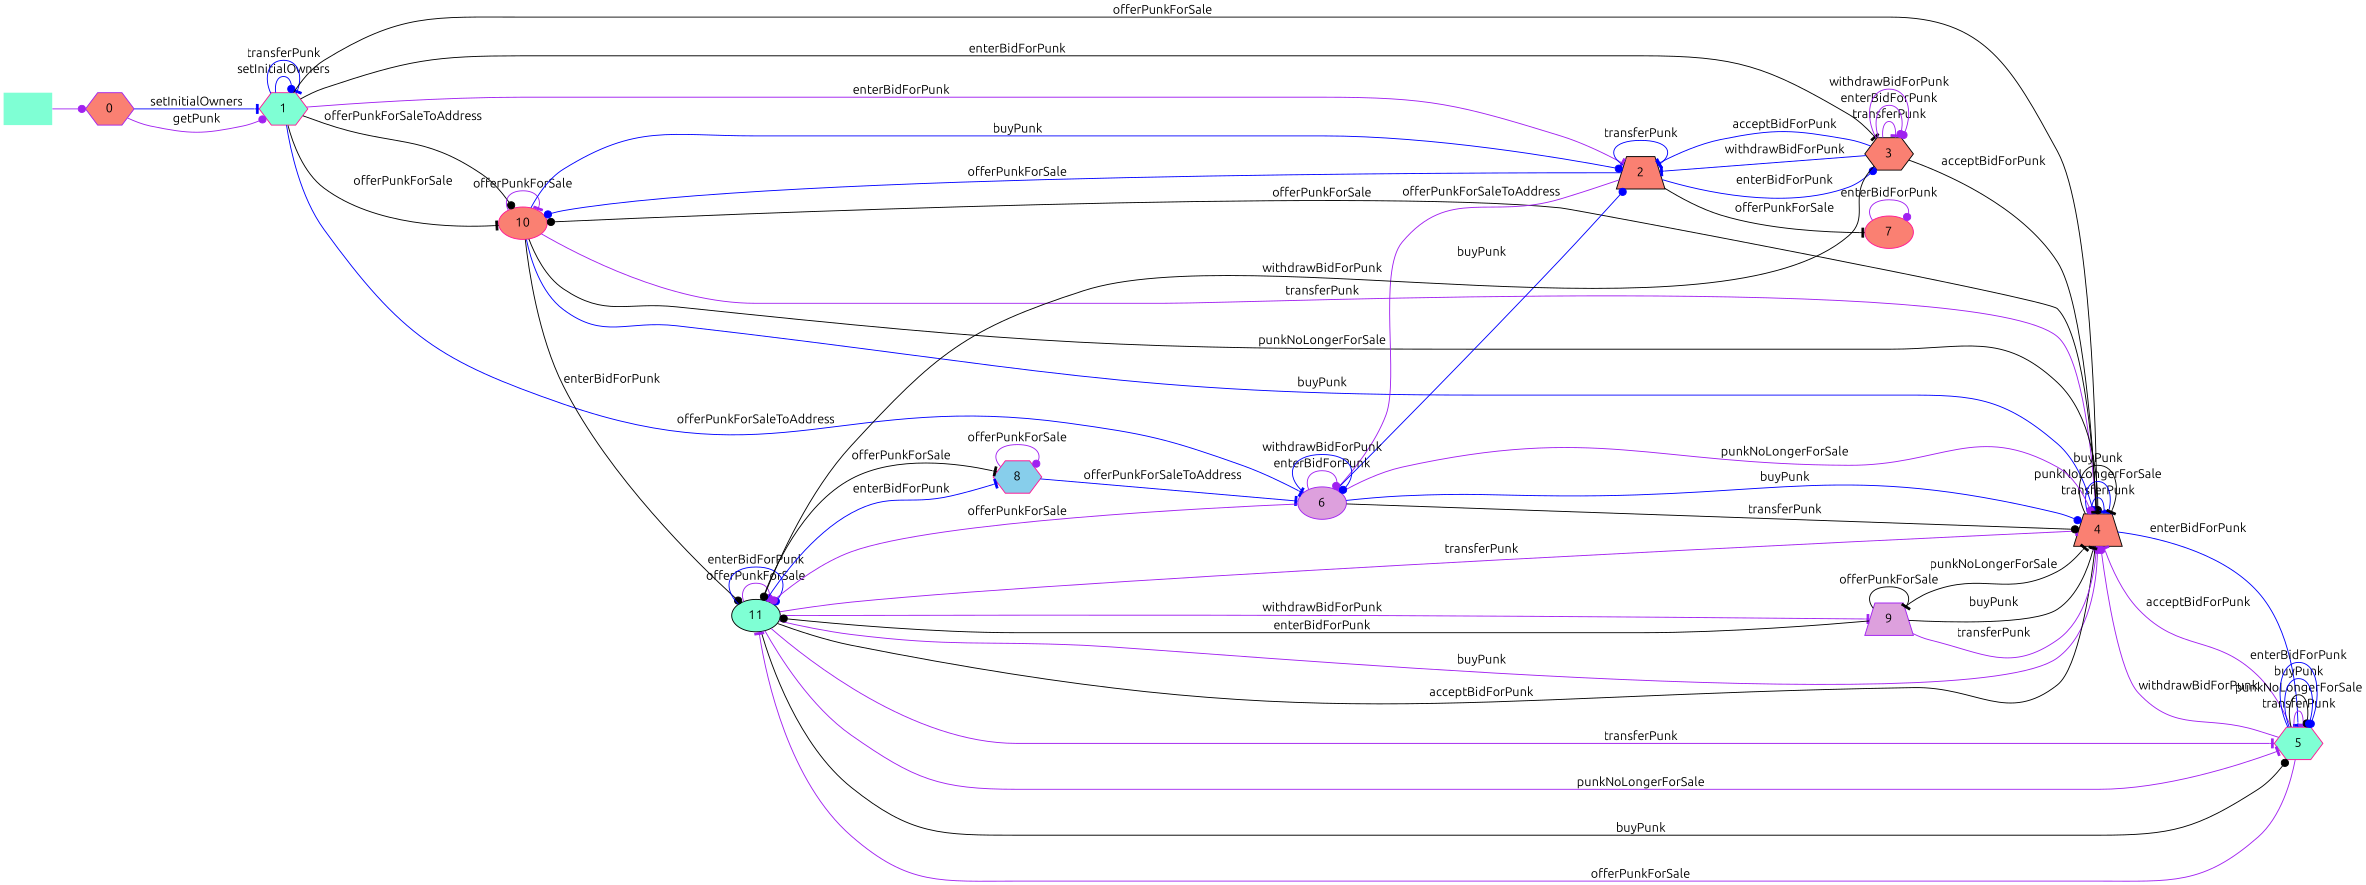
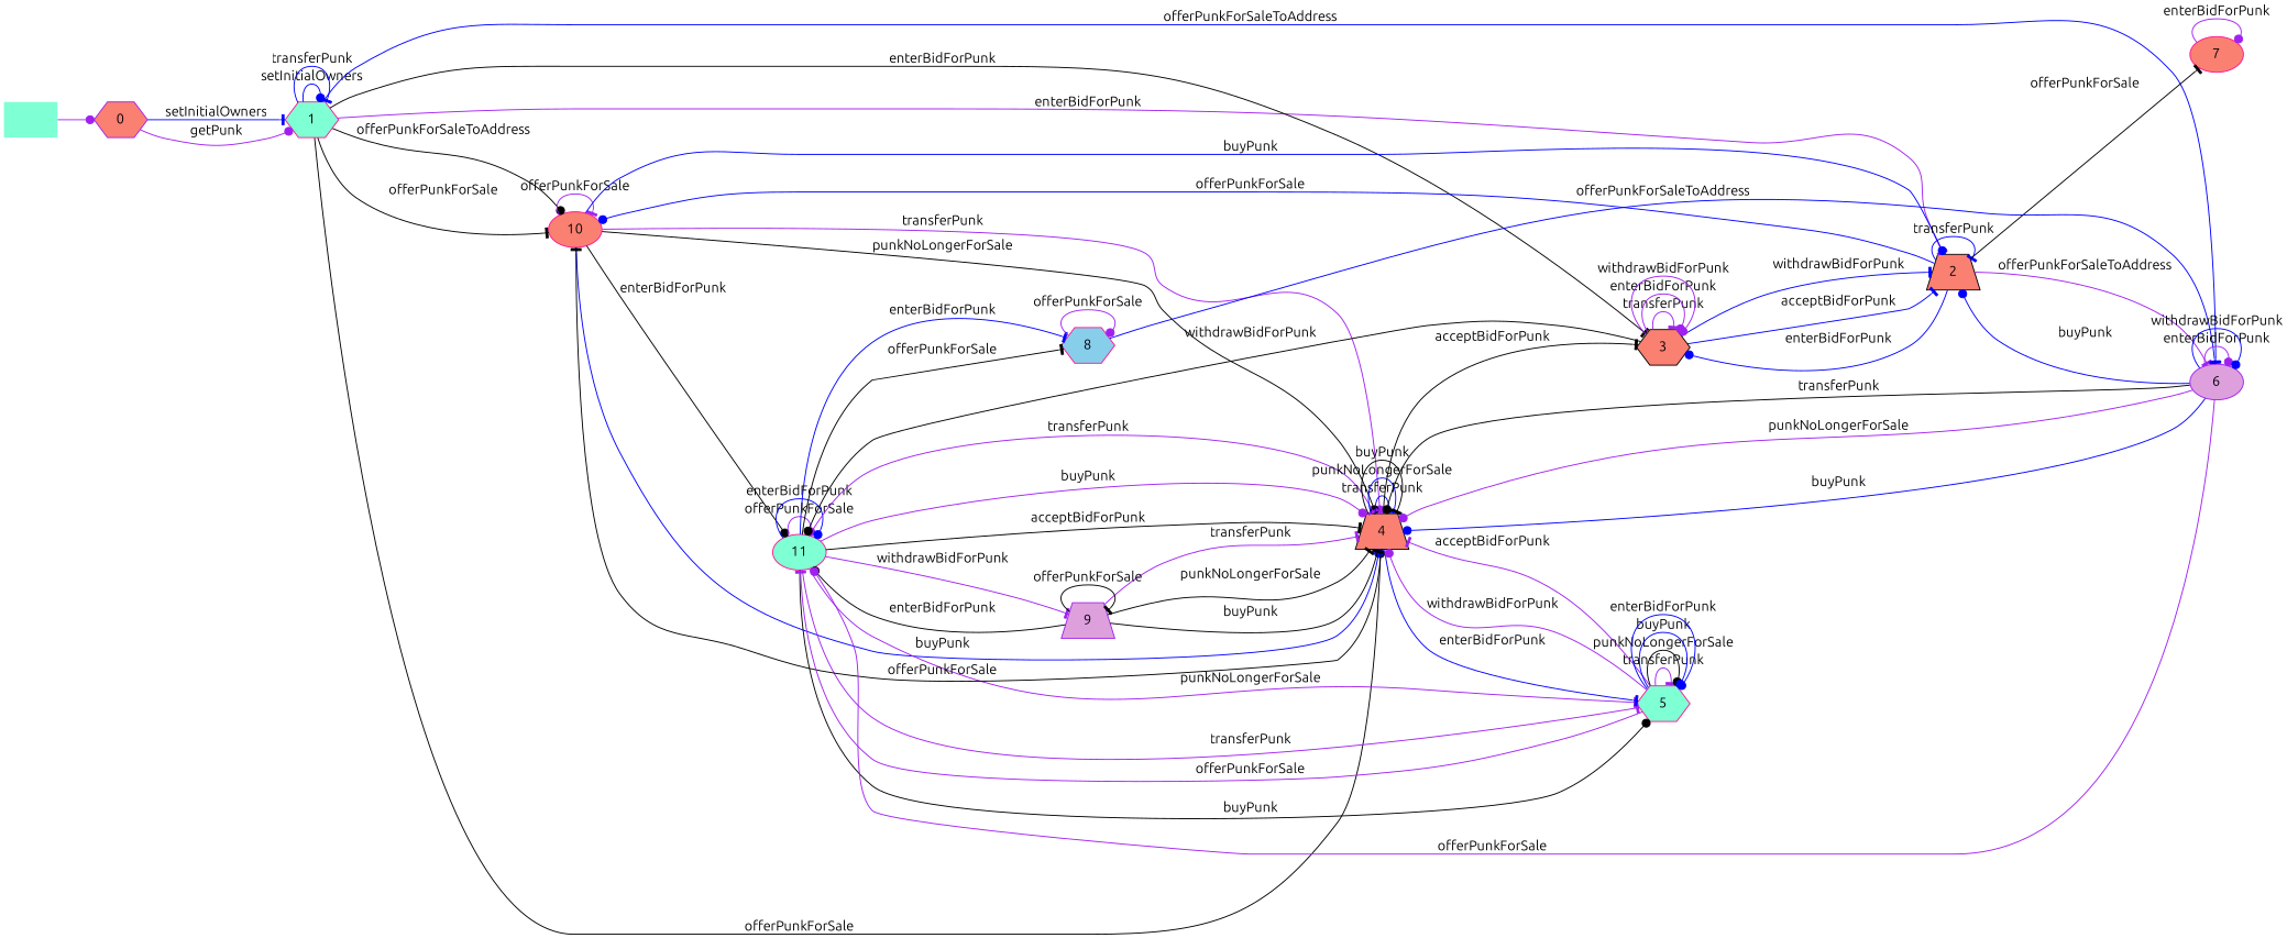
  digraph {
    fontname=Ubuntu
    rankdir=LR
    node [color=deeppink fillcolor=salmon fontname=Ubuntu shape=hexagon style=filled]
    edge [arrowhead=tee color=purple fontname=Ubuntu]
    "" [fillcolor=aquamarine shape=plaintext]
    n2 [color=purple label=0]
    n3 [fillcolor=aquamarine label=1]
    n4 [label=10 shape=ellipse]
-   n5 [color=black fillcolor=aquamarine label=11 shape=ellipse]
+   n5 [fillcolor=aquamarine label=11 shape=ellipse]
    n6 [color=black label=4 shape=trapezium]
    n7 [color=black label=2 shape=trapezium]
    n8 [color=purple fillcolor=plum label=9 shape=trapezium]
    n9 [fillcolor=aquamarine label=5]
    n10 [fillcolor=skyblue label=8]
    n11 [color=purple fillcolor=plum label=6 shape=ellipse]
    n12 [color=black label=3]
    n13 [label=7 shape=ellipse]
    "" -> n2 [arrowhead=dot]
    n2 -> n3 [color=blue label=setInitialOwners]
    n2 -> n3 [arrowhead=dot label=getPunk]
    n3 -> n3 [arrowhead=dot color=blue label=setInitialOwners]
    n3 -> n3 [color=blue label=transferPunk]
    n3 -> n4 [color=black label=offerPunkForSale]
    n3 -> n4 [arrowhead=dot color=black label=offerPunkForSaleToAddress]
    n3 -> n6 [arrowhead=dot color=black label=offerPunkForSale]
    n3 -> n7 [label=enterBidForPunk]
    n3 -> n11 [color=blue label=offerPunkForSaleToAddress]
    n3 -> n12 [color=black label=enterBidForPunk]
    n4 -> n4 [label=offerPunkForSale]
    n4 -> n5 [arrowhead=dot color=black label=enterBidForPunk]
    n4 -> n6 [arrowhead=dot label=transferPunk]
    n4 -> n6 [arrowhead=dot color=black label=punkNoLongerForSale]
    n4 -> n6 [arrowhead=dot color=blue label=buyPunk]
    n4 -> n7 [arrowhead=dot color=blue label=buyPunk]
    n5 -> n5 [arrowhead=dot label=offerPunkForSale]
    n5 -> n5 [arrowhead=dot color=blue label=enterBidForPunk]
    n5 -> n6 [label=transferPunk]
    n5 -> n6 [arrowhead=dot label=buyPunk]
    n5 -> n6 [color=black label=acceptBidForPunk]
    n5 -> n8 [label=withdrawBidForPunk]
    n5 -> n9 [label=transferPunk]
    n5 -> n9 [label=punkNoLongerForSale]
    n5 -> n9 [arrowhead=dot color=black label=buyPunk]
    n5 -> n10 [color=black label=offerPunkForSale]
    n5 -> n10 [color=blue label=enterBidForPunk]
-   n6 -> n4 [arrowhead=dot color=black label=offerPunkForSale]
+   n6 -> n4 [color=black label=offerPunkForSale]
    n6 -> n6 [color=blue label=transferPunk]
    n6 -> n6 [color=blue label=punkNoLongerForSale]
    n6 -> n6 [color=black label=buyPunk]
    n6 -> n9 [color=blue label=enterBidForPunk]
    n7 -> n4 [arrowhead=dot color=blue label=offerPunkForSale]
    n7 -> n7 [color=blue label=transferPunk]
    n7 -> n11 [label=offerPunkForSaleToAddress]
    n7 -> n12 [arrowhead=dot color=blue label=enterBidForPunk]
    n7 -> n13 [color=black label=offerPunkForSale]
    n8 -> n5 [arrowhead=dot color=black label=enterBidForPunk]
    n8 -> n6 [label=transferPunk]
    n8 -> n6 [color=black label=punkNoLongerForSale]
    n8 -> n6 [color=black label=buyPunk]
    n8 -> n8 [color=black label=offerPunkForSale]
    n9 -> n5 [label=offerPunkForSale]
    n9 -> n6 [label=acceptBidForPunk]
    n9 -> n6 [arrowhead=dot label=withdrawBidForPunk]
    n9 -> n9 [label=transferPunk]
    n9 -> n9 [arrowhead=dot color=black label=punkNoLongerForSale]
    n9 -> n9 [arrowhead=dot color=blue label=buyPunk]
    n9 -> n9 [arrowhead=dot color=blue label=enterBidForPunk]
    n10 -> n10 [arrowhead=dot label=offerPunkForSale]
    n10 -> n11 [color=blue label=offerPunkForSaleToAddress]
    n11 -> n5 [arrowhead=dot label=offerPunkForSale]
    n11 -> n6 [arrowhead=dot color=black label=transferPunk]
    n11 -> n6 [arrowhead=dot label=punkNoLongerForSale]
    n11 -> n6 [arrowhead=dot color=blue label=buyPunk]
    n11 -> n7 [arrowhead=dot color=blue label=buyPunk]
    n11 -> n11 [arrowhead=dot label=enterBidForPunk]
    n11 -> n11 [arrowhead=dot color=blue label=withdrawBidForPunk]
    n12 -> n5 [arrowhead=dot color=black label=withdrawBidForPunk]
-   n12 -> n6 [color=black label=acceptBidForPunk]
+   n6 -> n12 [color=black label=acceptBidForPunk]
    n12 -> n7 [color=blue label=acceptBidForPunk]
    n12 -> n7 [color=blue label=withdrawBidForPunk]
    n12 -> n12 [label=transferPunk]
    n12 -> n12 [arrowhead=dot label=enterBidForPunk]
    n12 -> n12 [arrowhead=dot label=withdrawBidForPunk]
    n13 -> n13 [arrowhead=dot label=enterBidForPunk]
  }
